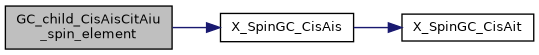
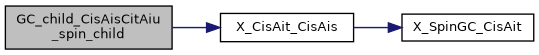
  digraph {
    rankdir=LR
    node [color=black fillcolor=white fontname=Helvetica fontsize=10 shape=record style=filled]
    edge [color=midnightblue fontname=Helvetica fontsize=10 labelfontname=Helvetica labelfontsize=10 style=solid]
-   n1 [fillcolor=grey75 fontcolor=black height=0.2 label="GC_child_CisAisCitAiu\l_spin_element" width=0.4]
-   n2 [height=0.2 label=X_SpinGC_CisAis width=0.4]
+   n1 [fillcolor=grey75 fontcolor=black height=0.2 label="GC_child_CisAisCitAiu\l_spin_child" width=0.4]
+   n2 [height=0.2 label=X_CisAit_CisAis width=0.4]
    n3 [height=0.2 label=X_SpinGC_CisAit width=0.4]
    n1 -> n2
    n2 -> n3
  }
